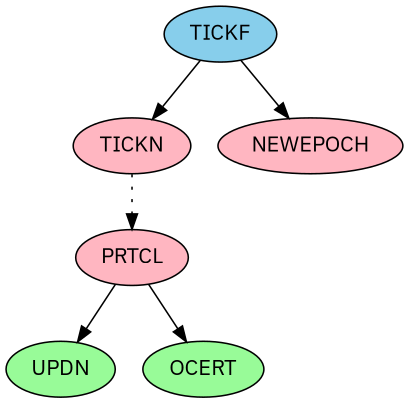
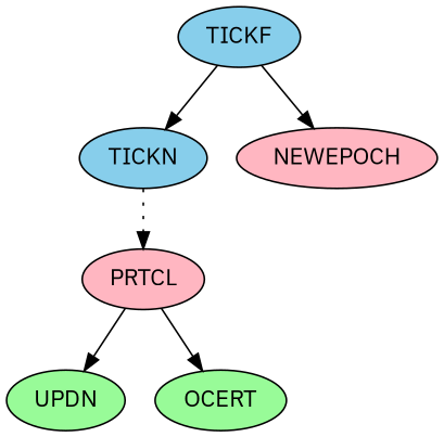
  digraph {
    fontname="IBM Plex Sans"
    node [fillcolor=lightpink fontname="IBM Plex Sans" style=filled]
    edge [fontname="IBM Plex Sans"]
    PRTCL
    UPDN [fillcolor=palegreen]
    OCERT [fillcolor=palegreen]
-   TICKN
+   TICKN [fillcolor=skyblue]
    TICKF [fillcolor=skyblue]
    NEWEPOCH
    PRTCL -> UPDN
    PRTCL -> OCERT
    TICKN -> PRTCL [style=dotted]
    TICKF -> TICKN [style=solid]
    TICKF -> NEWEPOCH
  }
